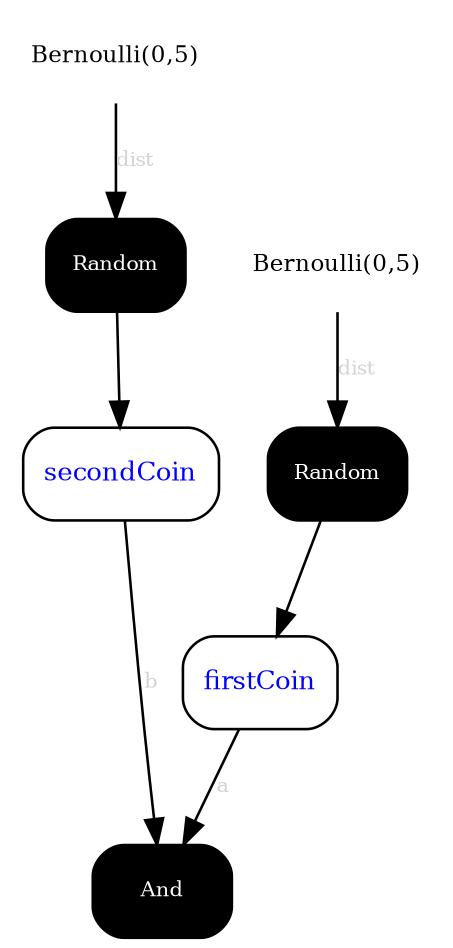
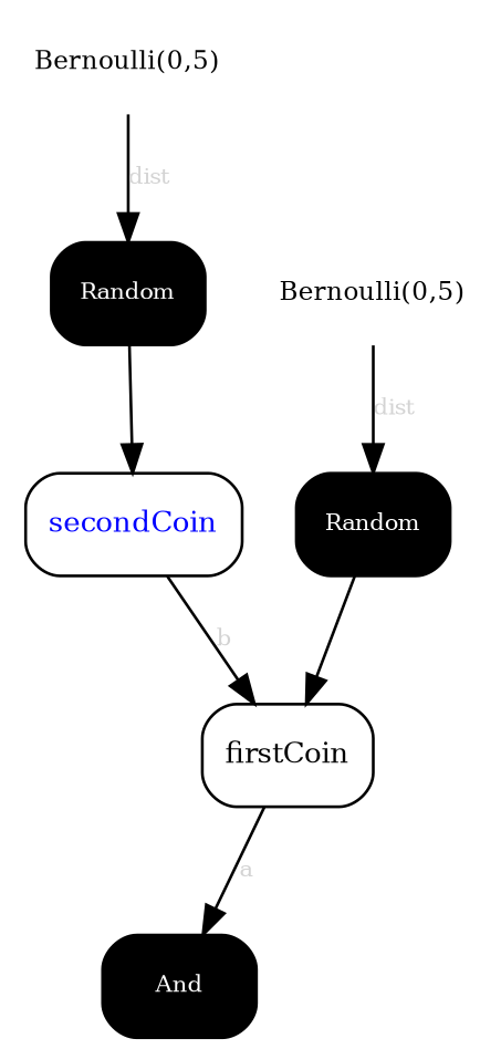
  digraph {
    node [fillcolor=transparent fontcolor="#FFFFFF" fontsize=8 shape=box style="filled, rounded"]
    edge [arrowtail=none fontcolor="#D3D3D3" fontsize=8]
-   n1 [fontcolor="#0000FF" fontsize=10 label=firstCoin]
+   n1 [fontcolor="#000000" fontsize=10 label=firstCoin]
    n2 [fillcolor="#000000" label=And]
    n3 [fontcolor="#0000FF" fontsize=10 label=secondCoin]
    n4 [fontcolor="#000000" fontsize=9 label="Bernoulli(0,5)" shape=none]
    n5 [fillcolor="#000000" label=Random]
    n6 [fontcolor="#000000" fontsize=9 label="Bernoulli(0,5)" shape=none]
    n7 [fillcolor="#000000" label=Random]
    n1 -> n2 [label=a]
-   n3 -> n2 [label=b]
+   n3 -> n1 [label=b]
    n4 -> n5 [label=dist]
    n5 -> n3
    n6 -> n7 [label=dist]
    n7 -> n1
  }
